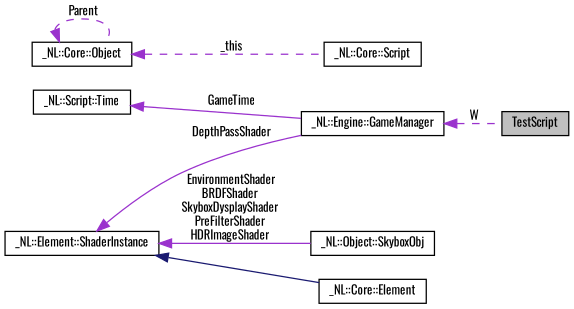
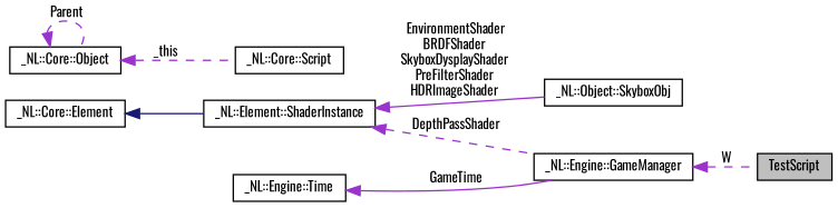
  digraph {
    fontname=Oswald
    rankdir=LR
    node [color=black fillcolor=white fontname=Oswald fontsize=10 shape=record style=filled]
    edge [color=darkorchid3 dir=back fontname=Oswald fontsize=10 labelfontname=Helvetica labelfontsize=10 style=dashed]
    n1 [fillcolor=grey75 fontcolor=black height=0.2 label=TestScript width=0.4]
    n2 [height=0.2 label="_NL::Core::Script" width=0.4]
    n3 [height=0.2 label="_NL::Core::Object" width=0.4]
    n4 [height=0.2 label="_NL::Engine::GameManager" width=0.4]
    n5 [height=0.2 label="_NL::Object::SkyboxObj" width=0.4]
    n6 [height=0.2 label="_NL::Element::ShaderInstance" width=0.4]
    n7 [height=0.2 label="_NL::Core::Element" width=0.4]
-   n8 [height=0.2 label="_NL::Script::Time" width=0.4]
+   n8 [height=0.2 label="_NL::Engine::Time" width=0.4]
    n3 -> n2 [label=" _this"]
    n3 -> n3 [label=" Parent"]
    n4 -> n1 [label=" W"]
-   n6 -> n4 [label=" DepthPassShader" style=solid]
+   n6 -> n4 [label=" DepthPassShader"]
    n6 -> n5 [label=" EnvironmentShader\nBRDFShader\nSkyboxDysplayShader\nPreFilterShader\nHDRImageShader" style=solid]
-   n6 -> n7 [color=midnightblue style=solid]
+   n7 -> n6 [color=midnightblue style=solid]
    n8 -> n4 [label=" GameTime" style=solid]
  }
